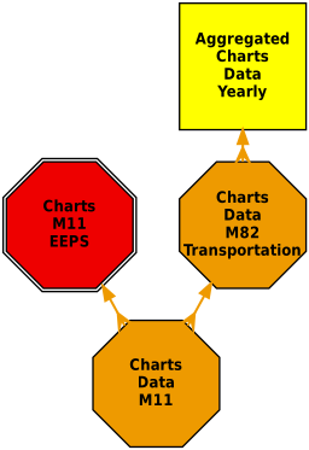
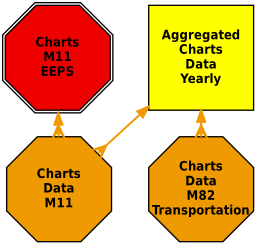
  digraph {
    nodesep=0.75
    node [fillcolor=orange2 fixedsize=true fontname="Helvetica-Narrow-Bold" fontsize=20 penwidth=2 shape=octagon style=filled]
    edge [arrowhead=crow arrowsize=1.75 color=orange2 dir=both penwidth=3]
    n1 [fillcolor=red2 height=2.2 label="Charts\nM11\nEEPS" shape=doubleoctagon width=2.2]
    n2 [height=2.2 label="Charts\nData\nM11" width=2.2]
    n3 [fillcolor=yellow height=2.2 label="Aggregated\nCharts\nData\nYearly" shape=box width=2.2]
    n4 [height=2.2 label="Charts\nData\nM82\nTransportation" width=2.2]
    n1 -> n2
-   n4 -> n2
+   n3 -> n2
    n3 -> n4
  }
